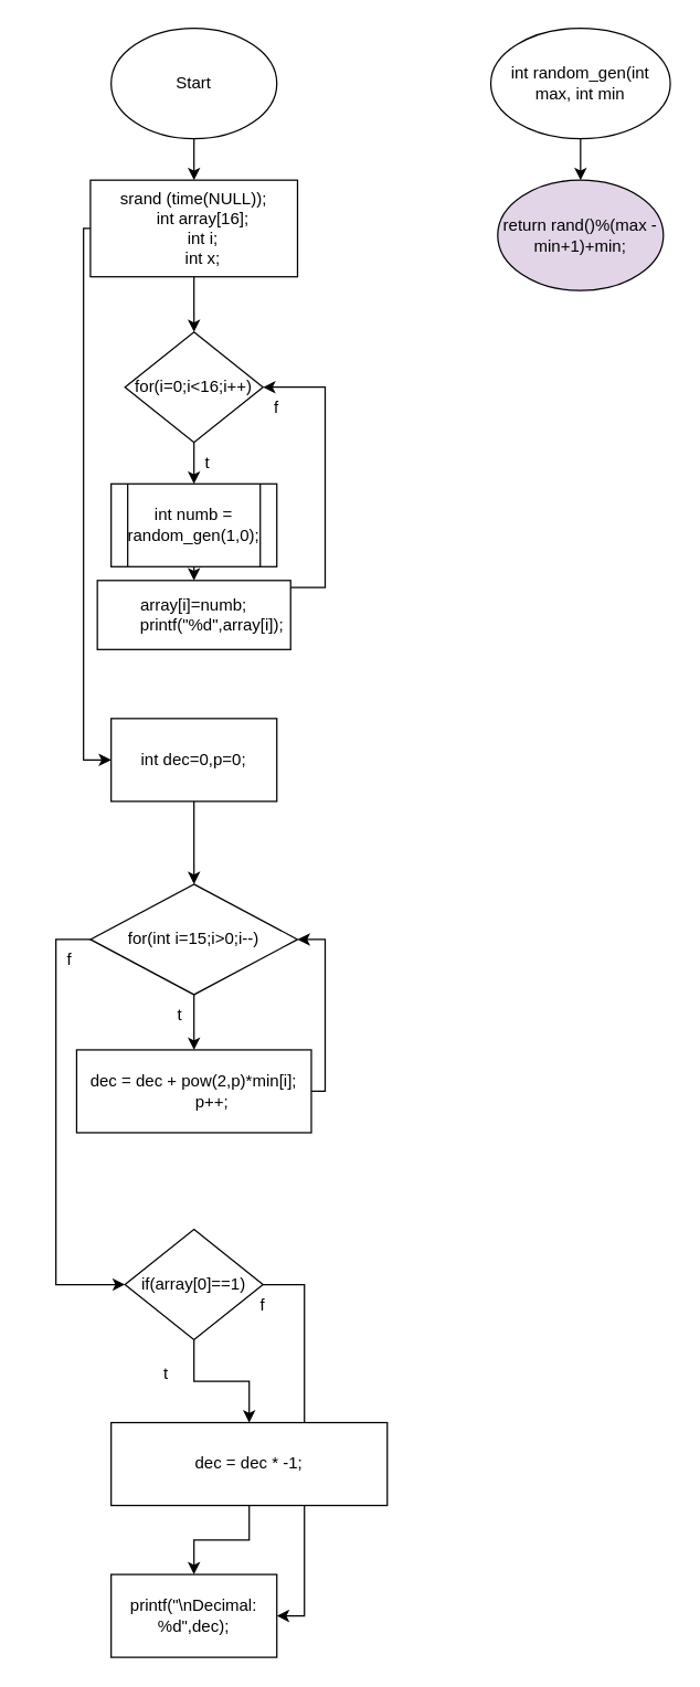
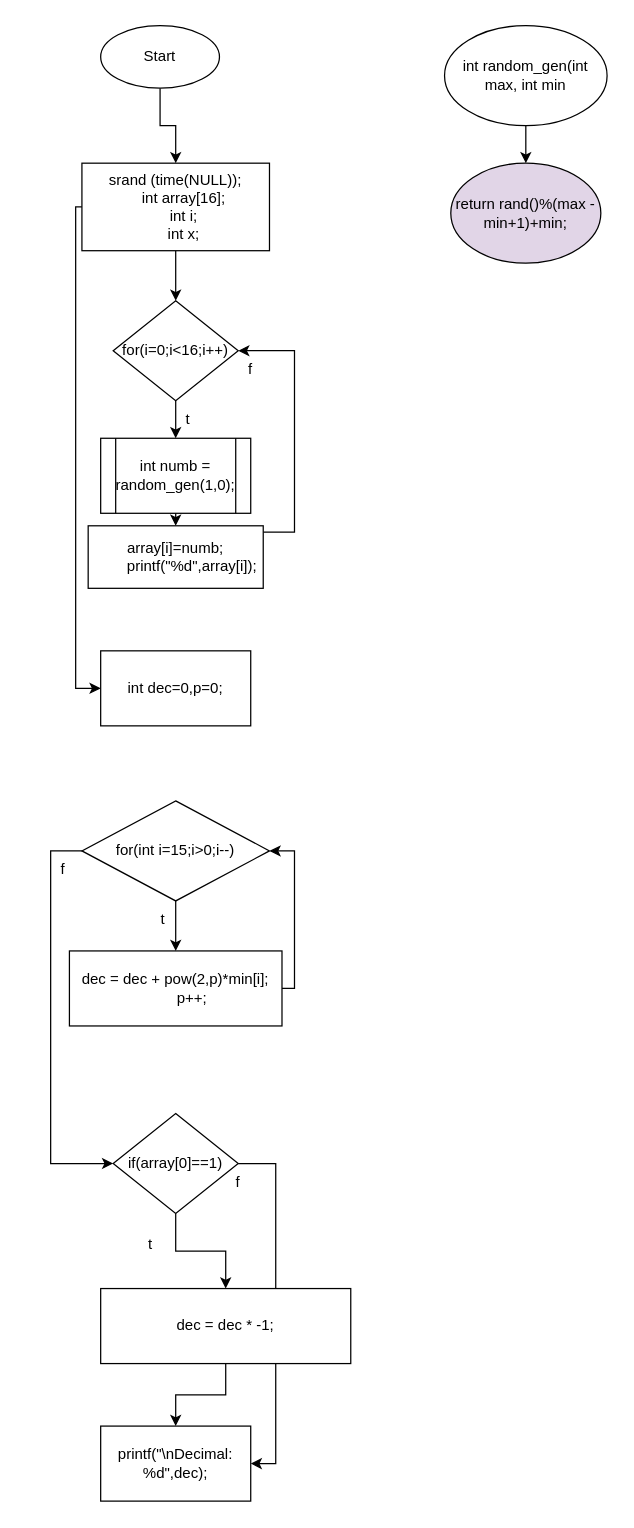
  <mxCell id="0" />
  <mxCell id="1" parent="0" />
  <mxCell id="2" style="edgeStyle=orthogonalEdgeStyle;rounded=0;orthogonalLoop=1;jettySize=auto;html=1;exitX=0.5;exitY=1;exitDx=0;exitDy=0;entryX=0.5;entryY=0;entryDx=0;entryDy=0;" edge="1" parent="1" source="3" target="6"><mxGeometry relative="1" as="geometry" /></mxCell>
- <mxCell id="3" value="Start" style="ellipse;whiteSpace=wrap;html=1;" vertex="1" parent="1"><mxGeometry x="80" y="20" width="120" height="80" as="geometry" /></mxCell>
+ <mxCell id="3" value="Start" style="ellipse;whiteSpace=wrap;html=1;" vertex="1" parent="1"><mxGeometry x="80" y="20" width="95" height="50" as="geometry" /></mxCell>
  <mxCell id="4" style="edgeStyle=orthogonalEdgeStyle;rounded=0;orthogonalLoop=1;jettySize=auto;html=1;exitX=0.5;exitY=1;exitDx=0;exitDy=0;entryX=0.5;entryY=0;entryDx=0;entryDy=0;" edge="1" parent="1" source="6" target="8"><mxGeometry relative="1" as="geometry" /></mxCell>
  <mxCell id="5" style="edgeStyle=orthogonalEdgeStyle;rounded=0;orthogonalLoop=1;jettySize=auto;html=1;entryX=0;entryY=0.5;entryDx=0;entryDy=0;" edge="1" parent="1" source="6" target="12"><mxGeometry relative="1" as="geometry"><Array as="points"><mxPoint x="60" y="165" /><mxPoint x="60" y="550" /></Array></mxGeometry></mxCell>
  <mxCell id="6" value="srand (time(NULL));&lt;br&gt;&amp;nbsp; &amp;nbsp; int array[16];&lt;br&gt;&amp;nbsp; &amp;nbsp; int i;&lt;br&gt;&amp;nbsp; &amp;nbsp; int x;" style="rounded=0;whiteSpace=wrap;html=1;" vertex="1" parent="1"><mxGeometry x="65" y="130" width="150" height="70" as="geometry" /></mxCell>
  <mxCell id="7" style="edgeStyle=orthogonalEdgeStyle;rounded=0;orthogonalLoop=1;jettySize=auto;html=1;exitX=0.5;exitY=1;exitDx=0;exitDy=0;" edge="1" parent="1" source="8"><mxGeometry relative="1" as="geometry"><mxPoint x="140" y="350" as="targetPoint" /></mxGeometry></mxCell>
  <mxCell id="8" value="for(i=0;i&amp;lt;16;i++)" style="rhombus;whiteSpace=wrap;html=1;" vertex="1" parent="1"><mxGeometry x="90" y="240" width="100" height="80" as="geometry" /></mxCell>
  <mxCell id="9" style="edgeStyle=orthogonalEdgeStyle;rounded=0;orthogonalLoop=1;jettySize=auto;html=1;entryX=1;entryY=0.5;entryDx=0;entryDy=0;" edge="1" parent="1" source="10" target="8"><mxGeometry relative="1" as="geometry"><Array as="points"><mxPoint x="235" y="425" /><mxPoint x="235" y="280" /></Array></mxGeometry></mxCell>
  <mxCell id="10" value="&lt;div&gt;&lt;span&gt;array[i]=numb;&lt;/span&gt;&lt;br&gt;&lt;/div&gt;&lt;div&gt;&amp;nbsp; &amp;nbsp; &amp;nbsp; &amp;nbsp; printf(&quot;%d&quot;,array[i]);&lt;/div&gt;" style="rounded=0;whiteSpace=wrap;html=1;" vertex="1" parent="1"><mxGeometry x="70" y="420" width="140" height="50" as="geometry" /></mxCell>
- <mxCell id="11" style="edgeStyle=orthogonalEdgeStyle;rounded=0;orthogonalLoop=1;jettySize=auto;html=1;exitX=0.5;exitY=1;exitDx=0;exitDy=0;" edge="1" parent="1" source="12" target="15"><mxGeometry relative="1" as="geometry" /></mxCell>
  <mxCell id="12" value="int dec=0,p=0;" style="rounded=0;whiteSpace=wrap;html=1;" vertex="1" parent="1"><mxGeometry x="80" y="520" width="120" height="60" as="geometry" /></mxCell>
  <mxCell id="13" style="edgeStyle=orthogonalEdgeStyle;rounded=0;orthogonalLoop=1;jettySize=auto;html=1;exitX=0.5;exitY=1;exitDx=0;exitDy=0;" edge="1" parent="1" source="15" target="17"><mxGeometry relative="1" as="geometry" /></mxCell>
  <mxCell id="14" style="edgeStyle=orthogonalEdgeStyle;rounded=0;orthogonalLoop=1;jettySize=auto;html=1;entryX=0;entryY=0.5;entryDx=0;entryDy=0;" edge="1" parent="1" source="15" target="20"><mxGeometry relative="1" as="geometry"><Array as="points"><mxPoint x="40" y="680" /><mxPoint x="40" y="930" /></Array></mxGeometry></mxCell>
  <mxCell id="15" value="for(int i=15;i&amp;gt;0;i--)" style="rhombus;whiteSpace=wrap;html=1;" vertex="1" parent="1"><mxGeometry x="65" y="640" width="150" height="80" as="geometry" /></mxCell>
  <mxCell id="16" style="edgeStyle=orthogonalEdgeStyle;rounded=0;orthogonalLoop=1;jettySize=auto;html=1;entryX=1;entryY=0.5;entryDx=0;entryDy=0;" edge="1" parent="1" source="17" target="15"><mxGeometry relative="1" as="geometry"><Array as="points"><mxPoint x="235" y="790" /><mxPoint x="235" y="680" /></Array></mxGeometry></mxCell>
  <mxCell id="17" value="&lt;div&gt;dec = dec + pow(2,p)*min[i];&lt;/div&gt;&lt;div&gt;&amp;nbsp; &amp;nbsp; &amp;nbsp; &amp;nbsp; p++;&lt;/div&gt;" style="rounded=0;whiteSpace=wrap;html=1;" vertex="1" parent="1"><mxGeometry x="55" y="760" width="170" height="60" as="geometry" /></mxCell>
  <mxCell id="18" style="edgeStyle=orthogonalEdgeStyle;rounded=0;orthogonalLoop=1;jettySize=auto;html=1;exitX=0.5;exitY=1;exitDx=0;exitDy=0;" edge="1" parent="1" source="20" target="22"><mxGeometry relative="1" as="geometry" /></mxCell>
  <mxCell id="19" style="edgeStyle=orthogonalEdgeStyle;rounded=0;orthogonalLoop=1;jettySize=auto;html=1;entryX=1;entryY=0.5;entryDx=0;entryDy=0;" edge="1" parent="1" source="20" target="23"><mxGeometry relative="1" as="geometry"><Array as="points"><mxPoint x="220" y="930" /><mxPoint x="220" y="1170" /></Array></mxGeometry></mxCell>
  <mxCell id="20" value="if(array[0]==1)" style="rhombus;whiteSpace=wrap;html=1;" vertex="1" parent="1"><mxGeometry x="90" y="890" width="100" height="80" as="geometry" /></mxCell>
  <mxCell id="21" style="edgeStyle=orthogonalEdgeStyle;rounded=0;orthogonalLoop=1;jettySize=auto;html=1;exitX=0.5;exitY=1;exitDx=0;exitDy=0;entryX=0.5;entryY=0;entryDx=0;entryDy=0;" edge="1" parent="1" source="22" target="23"><mxGeometry relative="1" as="geometry" /></mxCell>
  <mxCell id="22" value="dec = dec * -1;" style="rounded=0;whiteSpace=wrap;html=1;" vertex="1" parent="1"><mxGeometry x="80" y="1030" width="200" height="60" as="geometry" /></mxCell>
  <mxCell id="23" value="printf(&quot;\nDecimal: %d&quot;,dec);" style="rounded=0;whiteSpace=wrap;html=1;" vertex="1" parent="1"><mxGeometry x="80" y="1140" width="120" height="60" as="geometry" /></mxCell>
  <mxCell id="24" value="t" style="text;html=1;strokeColor=none;fillColor=none;align=center;verticalAlign=middle;whiteSpace=wrap;rounded=0;" vertex="1" parent="1"><mxGeometry x="90" y="980" width="60" height="30" as="geometry" /></mxCell>
  <mxCell id="25" value="f" style="text;html=1;strokeColor=none;fillColor=none;align=center;verticalAlign=middle;whiteSpace=wrap;rounded=0;" vertex="1" parent="1"><mxGeometry x="160" y="930" width="60" height="30" as="geometry" /></mxCell>
  <mxCell id="26" value="t" style="text;html=1;strokeColor=none;fillColor=none;align=center;verticalAlign=middle;whiteSpace=wrap;rounded=0;" vertex="1" parent="1"><mxGeometry x="100" y="720" width="60" height="30" as="geometry" /></mxCell>
  <mxCell id="27" value="f" style="text;html=1;strokeColor=none;fillColor=none;align=center;verticalAlign=middle;whiteSpace=wrap;rounded=0;" vertex="1" parent="1"><mxGeometry x="20" y="680" width="60" height="30" as="geometry" /></mxCell>
  <mxCell id="28" value="t" style="text;html=1;strokeColor=none;fillColor=none;align=center;verticalAlign=middle;whiteSpace=wrap;rounded=0;" vertex="1" parent="1"><mxGeometry x="120" y="320" width="60" height="30" as="geometry" /></mxCell>
  <mxCell id="29" value="f" style="text;html=1;strokeColor=none;fillColor=none;align=center;verticalAlign=middle;whiteSpace=wrap;rounded=0;" vertex="1" parent="1"><mxGeometry x="170" y="280" width="60" height="30" as="geometry" /></mxCell>
  <mxCell id="30" style="edgeStyle=orthogonalEdgeStyle;rounded=0;orthogonalLoop=1;jettySize=auto;html=1;exitX=0.5;exitY=1;exitDx=0;exitDy=0;entryX=0.5;entryY=0;entryDx=0;entryDy=0;" edge="1" parent="1" source="31" target="32"><mxGeometry relative="1" as="geometry" /></mxCell>
  <mxCell id="31" value="int random_gen(int max, int min" style="ellipse;whiteSpace=wrap;html=1;" vertex="1" parent="1"><mxGeometry x="355" y="20" width="130" height="80" as="geometry" /></mxCell>
  <mxCell id="32" value="return rand()%(max - min+1)+min;" style="ellipse;whiteSpace=wrap;html=1;fillColor=#e1d5e7;" vertex="1" parent="1"><mxGeometry x="360" y="130" width="120" height="80" as="geometry" /></mxCell>
  <mxCell id="33" style="edgeStyle=orthogonalEdgeStyle;rounded=0;orthogonalLoop=1;jettySize=auto;html=1;exitX=0.5;exitY=1;exitDx=0;exitDy=0;entryX=0.5;entryY=0;entryDx=0;entryDy=0;" edge="1" parent="1" source="34" target="10"><mxGeometry relative="1" as="geometry" /></mxCell>
  <mxCell id="34" value="&lt;span&gt;int numb = random_gen(1,0);&lt;/span&gt;" style="shape=process;whiteSpace=wrap;html=1;backgroundOutline=1;" vertex="1" parent="1"><mxGeometry x="80" y="350" width="120" height="60" as="geometry" /></mxCell>
